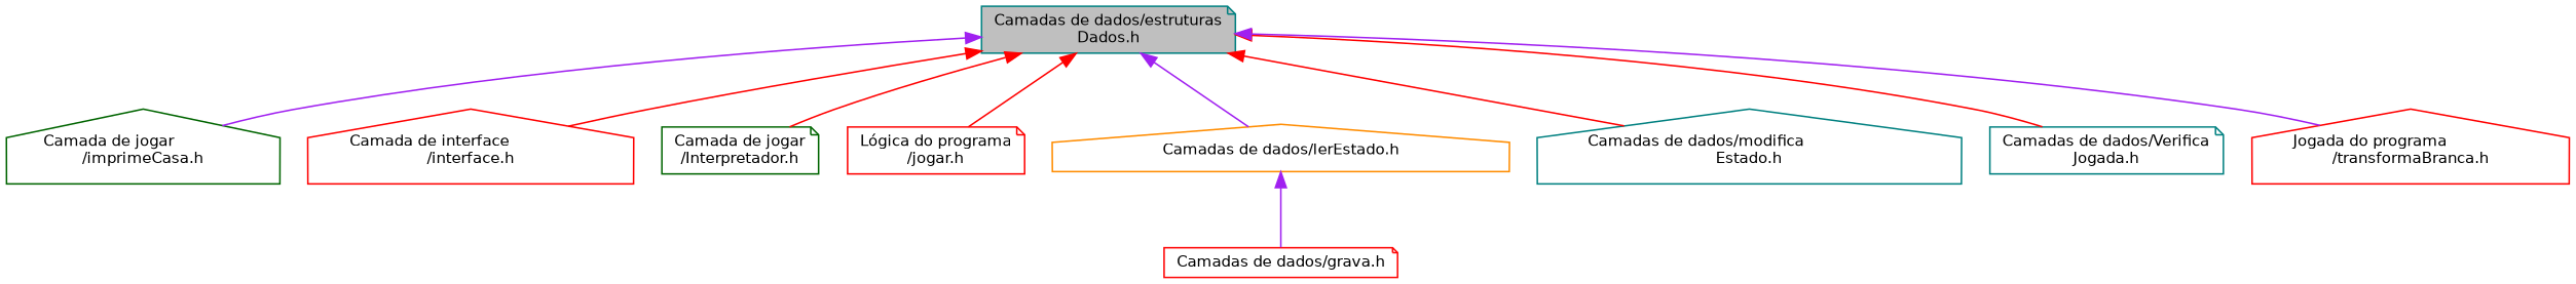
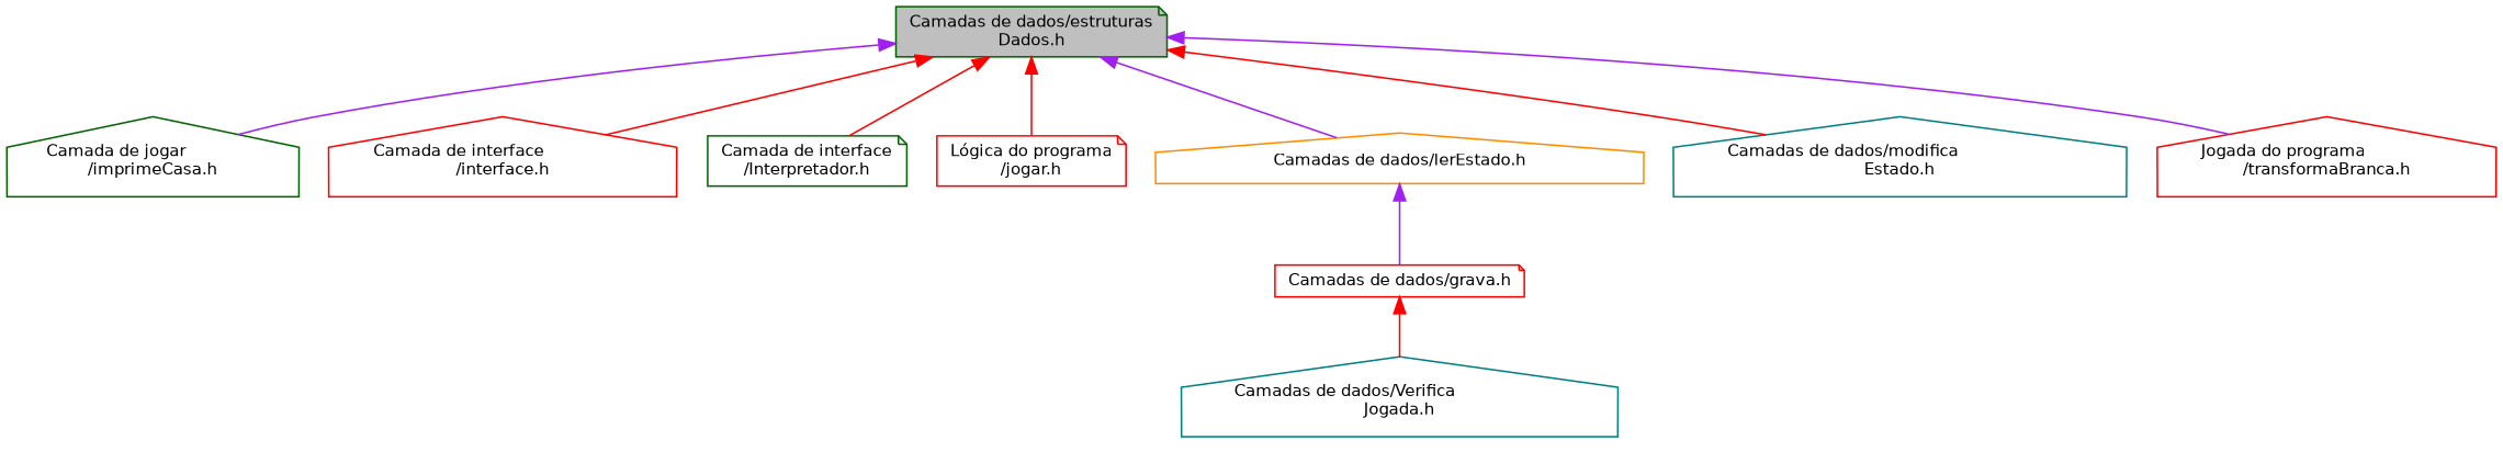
  digraph {
    node [color=red fillcolor=white fontname=Helvetica fontsize=10 shape=note style=filled]
    edge [color=red dir=back fontname=Helvetica fontsize=10 labelfontname=Helvetica labelfontsize=10 style=solid]
-   n1 [color=teal fillcolor=grey75 fontcolor=black height=0.2 label="Camadas de dados/estruturas\lDados.h" width=0.4]
+   n1 [color=darkgreen fillcolor=grey75 fontcolor=black height=0.2 label="Camadas de dados/estruturas\lDados.h" width=0.4]
    n2 [color=darkgreen height=0.2 label="Camada de jogar\l/imprimeCasa.h" shape=house width=0.4]
    n3 [height=0.2 label="Camada de interface\l/interface.h" shape=house width=0.4]
-   n4 [color=darkgreen height=0.2 label="Camada de jogar\l/Interpretador.h" width=0.4]
+   n4 [color=darkgreen height=0.2 label="Camada de interface\l/Interpretador.h" width=0.4]
    n5 [height=0.2 label="Lógica do programa\l/jogar.h" width=0.4]
    n6 [color=darkorange height=0.2 label="Camadas de dados/lerEstado.h" shape=house width=0.4]
    n7 [color=teal height=0.2 label="Camadas de dados/modifica\lEstado.h" shape=house width=0.4]
-   n8 [color=teal height=0.2 label="Camadas de dados/Verifica\lJogada.h" width=0.4]
+   n8 [color=teal height=0.2 label="Camadas de dados/Verifica\lJogada.h" shape=house width=0.4]
    n9 [height=0.2 label="Jogada do programa\l/transformaBranca.h" shape=house width=0.4]
    n10 [height=0.2 label="Camadas de dados/grava.h" width=0.4]
    n1 -> n2 [color=purple]
    n1 -> n3
    n1 -> n4
    n1 -> n5
    n1 -> n6 [color=purple]
    n1 -> n7
-   n1 -> n8
+   n10 -> n8
    n1 -> n9 [color=purple]
    n6 -> n10 [color=purple]
  }
